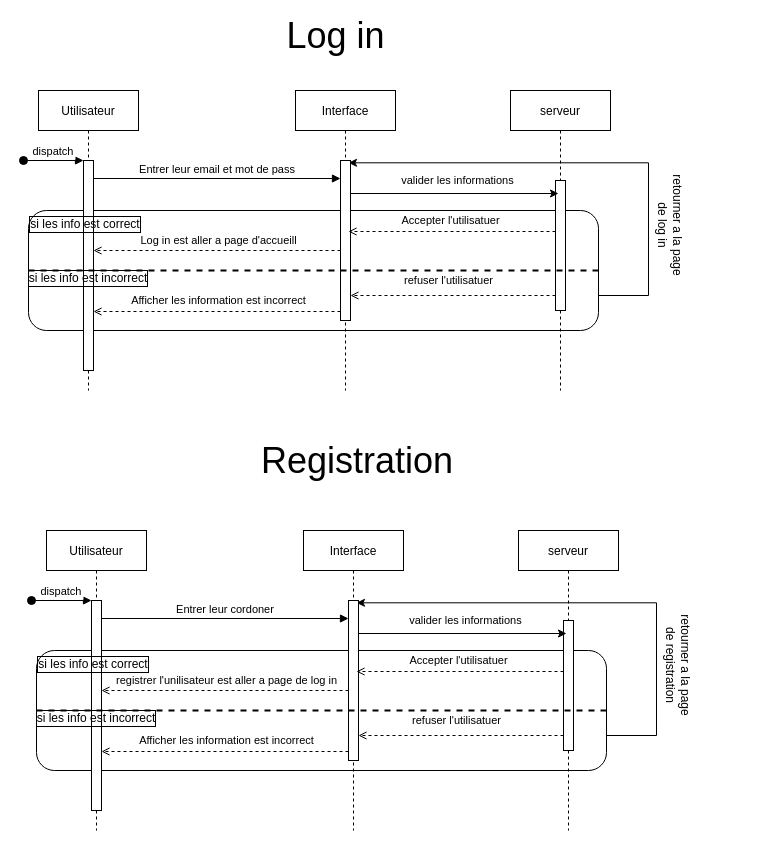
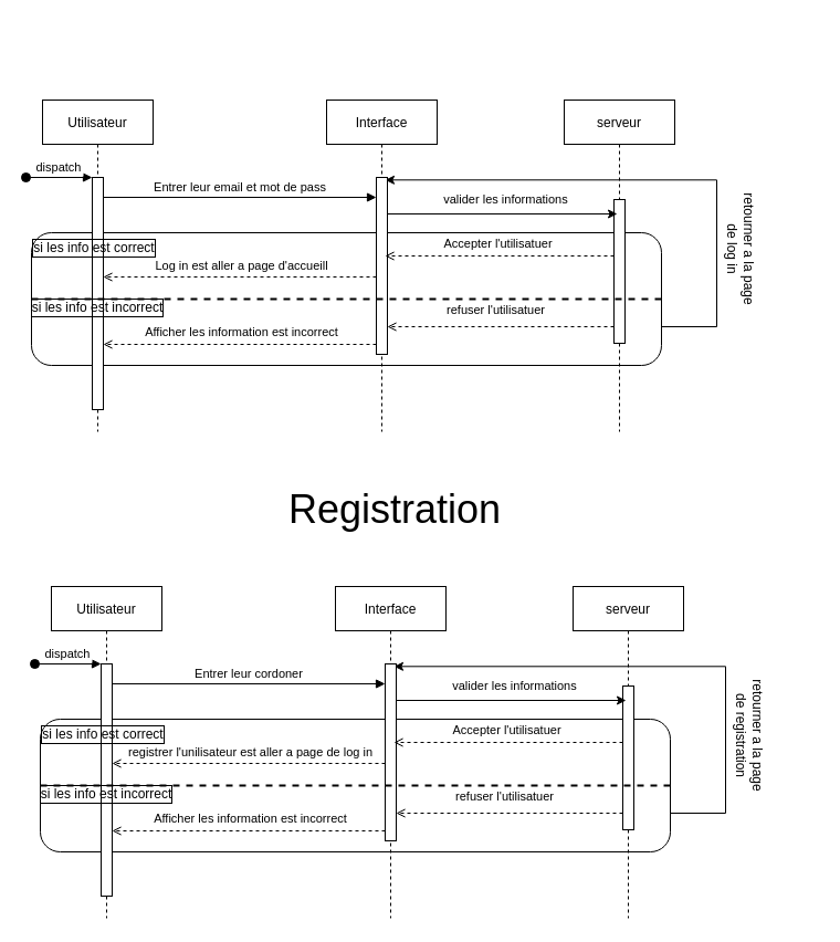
  <mxCell id="0" />
  <mxCell id="1" parent="0" />
  <mxCell id="2" style="edgeStyle=orthogonalEdgeStyle;rounded=0;orthogonalLoop=1;jettySize=auto;html=1;endArrow=classic;endFill=1;strokeWidth=1;entryX=0.53;entryY=0.241;entryDx=0;entryDy=0;entryPerimeter=0;" parent="1" target="7" edge="1"><mxGeometry relative="1" as="geometry"><mxPoint x="358" y="162" as="targetPoint" /><mxPoint x="598" y="295" as="sourcePoint" /><Array as="points"><mxPoint x="648" y="295" /><mxPoint x="648" y="162" /></Array></mxGeometry></mxCell>
  <mxCell id="3" value="" style="rounded=1;whiteSpace=wrap;html=1;" parent="1" vertex="1"><mxGeometry x="28" y="210" width="570" height="120" as="geometry" /></mxCell>
  <mxCell id="4" value="Utilisateur" style="shape=umlLifeline;perimeter=lifelinePerimeter;container=1;collapsible=0;recursiveResize=0;rounded=0;shadow=0;strokeWidth=1;" parent="1" vertex="1"><mxGeometry x="38" y="90" width="100" height="300" as="geometry" /></mxCell>
  <mxCell id="5" value="" style="points=[];perimeter=orthogonalPerimeter;rounded=0;shadow=0;strokeWidth=1;" parent="4" vertex="1"><mxGeometry x="45" y="70" width="10" height="210" as="geometry" /></mxCell>
  <mxCell id="6" value="dispatch" style="verticalAlign=bottom;startArrow=oval;endArrow=block;startSize=8;shadow=0;strokeWidth=1;" parent="4" target="5" edge="1"><mxGeometry relative="1" as="geometry"><mxPoint x="-15" y="70" as="sourcePoint" /></mxGeometry></mxCell>
  <mxCell id="7" value="Interface" style="shape=umlLifeline;perimeter=lifelinePerimeter;container=1;collapsible=0;recursiveResize=0;rounded=0;shadow=0;strokeWidth=1;" parent="1" vertex="1"><mxGeometry x="295" y="90" width="100" height="300" as="geometry" /></mxCell>
  <mxCell id="8" value="" style="points=[];perimeter=orthogonalPerimeter;rounded=0;shadow=0;strokeWidth=1;" parent="7" vertex="1"><mxGeometry x="45" y="70" width="10" height="160" as="geometry" /></mxCell>
  <mxCell id="9" value="Entrer leur email et mot de pass" style="verticalAlign=bottom;endArrow=block;entryX=0;entryY=0;shadow=0;strokeWidth=1;" parent="1" edge="1"><mxGeometry relative="1" as="geometry"><mxPoint x="93" y="178" as="sourcePoint" /><mxPoint x="340" y="178" as="targetPoint" /></mxGeometry></mxCell>
  <mxCell id="10" value="serveur" style="shape=umlLifeline;perimeter=lifelinePerimeter;container=1;collapsible=0;recursiveResize=0;rounded=0;shadow=0;strokeWidth=1;" parent="1" vertex="1"><mxGeometry x="510" y="90" width="100" height="300" as="geometry" /></mxCell>
  <mxCell id="11" value="" style="points=[];perimeter=orthogonalPerimeter;rounded=0;shadow=0;strokeWidth=1;" parent="10" vertex="1"><mxGeometry x="45" y="90" width="10" height="130" as="geometry" /></mxCell>
  <mxCell id="12" value="valider les informations" style="rounded=0;orthogonalLoop=1;jettySize=auto;html=1;" parent="1" edge="1"><mxGeometry x="0.031" y="13" relative="1" as="geometry"><mxPoint x="350" y="193" as="sourcePoint" /><mxPoint x="558" y="193" as="targetPoint" /><mxPoint as="offset" /></mxGeometry></mxCell>
  <mxCell id="13" value="Accepter l'utilisatuer" style="edgeStyle=none;rounded=0;orthogonalLoop=1;jettySize=auto;html=1;endArrow=open;endFill=0;dashed=1;" parent="1" edge="1"><mxGeometry x="0.017" y="-11" relative="1" as="geometry"><mxPoint x="555" y="231" as="sourcePoint" /><mxPoint x="348" y="231" as="targetPoint" /><mxPoint as="offset" /></mxGeometry></mxCell>
  <mxCell id="14" value="si les info est correct" style="text;html=1;strokeColor=none;fillColor=none;align=center;verticalAlign=middle;whiteSpace=wrap;rounded=0;labelBorderColor=default;" parent="1" vertex="1"><mxGeometry x="20" y="209" width="130" height="30" as="geometry" /></mxCell>
  <mxCell id="15" value="Log in est aller a page d'accueill" style="edgeStyle=none;rounded=0;orthogonalLoop=1;jettySize=auto;html=1;dashed=1;endArrow=open;endFill=0;" parent="1" edge="1"><mxGeometry x="-0.012" y="-10" relative="1" as="geometry"><mxPoint x="340" y="250" as="sourcePoint" /><mxPoint x="93" y="250" as="targetPoint" /><mxPoint as="offset" /></mxGeometry></mxCell>
  <mxCell id="16" value="" style="endArrow=none;dashed=1;html=1;rounded=0;exitX=0;exitY=0.5;exitDx=0;exitDy=0;entryX=1;entryY=0.5;entryDx=0;entryDy=0;strokeWidth=2;" parent="1" source="3" target="3" edge="1"><mxGeometry width="50" height="50" relative="1" as="geometry"><mxPoint x="288" y="300" as="sourcePoint" /><mxPoint x="338" y="250" as="targetPoint" /></mxGeometry></mxCell>
  <mxCell id="17" value="si les info est incorrect" style="text;html=1;strokeColor=none;fillColor=none;align=center;verticalAlign=middle;whiteSpace=wrap;rounded=0;labelBorderColor=default;" parent="1" vertex="1"><mxGeometry x="24" y="268" width="128" height="20" as="geometry" /></mxCell>
  <mxCell id="18" value="refuser l'utilisatuer" style="edgeStyle=none;rounded=0;orthogonalLoop=1;jettySize=auto;html=1;dashed=1;endArrow=open;endFill=0;strokeWidth=1;" parent="1" edge="1"><mxGeometry x="0.044" y="-15" relative="1" as="geometry"><mxPoint x="555" y="295" as="sourcePoint" /><mxPoint x="350" y="295" as="targetPoint" /><mxPoint as="offset" /></mxGeometry></mxCell>
  <mxCell id="19" value="Afficher les information est incorrect" style="edgeStyle=none;rounded=0;orthogonalLoop=1;jettySize=auto;html=1;dashed=1;endArrow=open;endFill=0;strokeWidth=1;" parent="1" edge="1"><mxGeometry x="-0.012" y="-11" relative="1" as="geometry"><mxPoint x="340" y="311" as="sourcePoint" /><mxPoint x="93" y="311" as="targetPoint" /><mxPoint as="offset" /></mxGeometry></mxCell>
  <mxCell id="20" style="edgeStyle=none;rounded=0;orthogonalLoop=1;jettySize=auto;html=1;entryX=1;entryY=0.5;entryDx=0;entryDy=0;dashed=1;endArrow=open;endFill=0;strokeWidth=1;" parent="1" source="3" target="3" edge="1"><mxGeometry relative="1" as="geometry" /></mxCell>
  <mxCell id="21" value="retourner a la page de log in" style="text;html=1;strokeColor=none;fillColor=none;align=center;verticalAlign=middle;whiteSpace=wrap;rounded=0;rotation=90;" parent="1" vertex="1"><mxGeometry x="610" y="210" width="120" height="30" as="geometry" /></mxCell>
  <mxCell id="22" style="edgeStyle=orthogonalEdgeStyle;rounded=0;orthogonalLoop=1;jettySize=auto;html=1;endArrow=classic;endFill=1;strokeWidth=1;entryX=0.53;entryY=0.241;entryDx=0;entryDy=0;entryPerimeter=0;" parent="1" target="27" edge="1"><mxGeometry relative="1" as="geometry"><mxPoint x="366" y="602" as="targetPoint" /><mxPoint x="606" y="735" as="sourcePoint" /><Array as="points"><mxPoint x="656" y="735" /><mxPoint x="656" y="602" /></Array></mxGeometry></mxCell>
  <mxCell id="23" value="" style="rounded=1;whiteSpace=wrap;html=1;" parent="1" vertex="1"><mxGeometry x="36" y="650" width="570" height="120" as="geometry" /></mxCell>
  <mxCell id="24" value="Utilisateur" style="shape=umlLifeline;perimeter=lifelinePerimeter;container=1;collapsible=0;recursiveResize=0;rounded=0;shadow=0;strokeWidth=1;" parent="1" vertex="1"><mxGeometry x="46" y="530" width="100" height="300" as="geometry" /></mxCell>
  <mxCell id="25" value="" style="points=[];perimeter=orthogonalPerimeter;rounded=0;shadow=0;strokeWidth=1;" parent="24" vertex="1"><mxGeometry x="45" y="70" width="10" height="210" as="geometry" /></mxCell>
  <mxCell id="26" value="dispatch" style="verticalAlign=bottom;startArrow=oval;endArrow=block;startSize=8;shadow=0;strokeWidth=1;" parent="24" target="25" edge="1"><mxGeometry relative="1" as="geometry"><mxPoint x="-15" y="70" as="sourcePoint" /></mxGeometry></mxCell>
  <mxCell id="27" value="Interface" style="shape=umlLifeline;perimeter=lifelinePerimeter;container=1;collapsible=0;recursiveResize=0;rounded=0;shadow=0;strokeWidth=1;" parent="1" vertex="1"><mxGeometry x="303" y="530" width="100" height="300" as="geometry" /></mxCell>
  <mxCell id="28" value="" style="points=[];perimeter=orthogonalPerimeter;rounded=0;shadow=0;strokeWidth=1;" parent="27" vertex="1"><mxGeometry x="45" y="70" width="10" height="160" as="geometry" /></mxCell>
  <mxCell id="29" value="Entrer leur cordoner" style="verticalAlign=bottom;endArrow=block;entryX=0;entryY=0;shadow=0;strokeWidth=1;" parent="1" edge="1"><mxGeometry relative="1" as="geometry"><mxPoint x="101" y="618" as="sourcePoint" /><mxPoint x="348" y="618" as="targetPoint" /></mxGeometry></mxCell>
  <mxCell id="30" value="serveur" style="shape=umlLifeline;perimeter=lifelinePerimeter;container=1;collapsible=0;recursiveResize=0;rounded=0;shadow=0;strokeWidth=1;" parent="1" vertex="1"><mxGeometry x="518" y="530" width="100" height="300" as="geometry" /></mxCell>
  <mxCell id="31" value="" style="points=[];perimeter=orthogonalPerimeter;rounded=0;shadow=0;strokeWidth=1;" parent="30" vertex="1"><mxGeometry x="45" y="90" width="10" height="130" as="geometry" /></mxCell>
  <mxCell id="32" value="valider les informations" style="rounded=0;orthogonalLoop=1;jettySize=auto;html=1;" parent="1" edge="1"><mxGeometry x="0.031" y="13" relative="1" as="geometry"><mxPoint x="358" y="633" as="sourcePoint" /><mxPoint x="566" y="633" as="targetPoint" /><mxPoint as="offset" /></mxGeometry></mxCell>
  <mxCell id="33" value="Accepter l'utilisatuer" style="edgeStyle=none;rounded=0;orthogonalLoop=1;jettySize=auto;html=1;endArrow=open;endFill=0;dashed=1;" parent="1" edge="1"><mxGeometry x="0.017" y="-11" relative="1" as="geometry"><mxPoint x="563" y="671" as="sourcePoint" /><mxPoint x="356" y="671" as="targetPoint" /><mxPoint as="offset" /></mxGeometry></mxCell>
  <mxCell id="34" value="si les info est correct" style="text;html=1;strokeColor=none;fillColor=none;align=center;verticalAlign=middle;whiteSpace=wrap;rounded=0;labelBorderColor=default;" parent="1" vertex="1"><mxGeometry x="28" y="649" width="130" height="30" as="geometry" /></mxCell>
  <mxCell id="35" value="registrer l'unilisateur est aller a page de log in" style="edgeStyle=none;rounded=0;orthogonalLoop=1;jettySize=auto;html=1;dashed=1;endArrow=open;endFill=0;" parent="1" edge="1"><mxGeometry x="-0.012" y="-10" relative="1" as="geometry"><mxPoint x="348" y="690" as="sourcePoint" /><mxPoint x="101" y="690" as="targetPoint" /><mxPoint as="offset" /></mxGeometry></mxCell>
  <mxCell id="36" value="" style="endArrow=none;dashed=1;html=1;rounded=0;exitX=0;exitY=0.5;exitDx=0;exitDy=0;entryX=1;entryY=0.5;entryDx=0;entryDy=0;strokeWidth=2;" parent="1" source="23" target="23" edge="1"><mxGeometry width="50" height="50" relative="1" as="geometry"><mxPoint x="296" y="740" as="sourcePoint" /><mxPoint x="346" y="690" as="targetPoint" /></mxGeometry></mxCell>
  <mxCell id="37" value="si les info est incorrect" style="text;html=1;strokeColor=none;fillColor=none;align=center;verticalAlign=middle;whiteSpace=wrap;rounded=0;labelBorderColor=default;" parent="1" vertex="1"><mxGeometry x="32" y="708" width="128" height="20" as="geometry" /></mxCell>
  <mxCell id="38" value="refuser l'utilisatuer" style="edgeStyle=none;rounded=0;orthogonalLoop=1;jettySize=auto;html=1;dashed=1;endArrow=open;endFill=0;strokeWidth=1;" parent="1" edge="1"><mxGeometry x="0.044" y="-15" relative="1" as="geometry"><mxPoint x="563" y="735" as="sourcePoint" /><mxPoint x="358" y="735" as="targetPoint" /><mxPoint as="offset" /></mxGeometry></mxCell>
  <mxCell id="39" value="Afficher les information est incorrect" style="edgeStyle=none;rounded=0;orthogonalLoop=1;jettySize=auto;html=1;dashed=1;endArrow=open;endFill=0;strokeWidth=1;" parent="1" edge="1"><mxGeometry x="-0.012" y="-11" relative="1" as="geometry"><mxPoint x="348" y="751" as="sourcePoint" /><mxPoint x="101" y="751" as="targetPoint" /><mxPoint as="offset" /></mxGeometry></mxCell>
  <mxCell id="40" style="edgeStyle=none;rounded=0;orthogonalLoop=1;jettySize=auto;html=1;entryX=1;entryY=0.5;entryDx=0;entryDy=0;dashed=1;endArrow=open;endFill=0;strokeWidth=1;" parent="1" source="23" target="23" edge="1"><mxGeometry relative="1" as="geometry" /></mxCell>
  <mxCell id="41" value="retourner a la page de registration" style="text;html=1;strokeColor=none;fillColor=none;align=center;verticalAlign=middle;whiteSpace=wrap;rounded=0;rotation=90;" parent="1" vertex="1"><mxGeometry x="618" y="650" width="120" height="30" as="geometry" /></mxCell>
  <mxCell id="42" value="&lt;font style=&quot;font-size: 36px&quot;&gt;Registration&lt;/font&gt;" style="text;html=1;strokeColor=none;fillColor=none;align=center;verticalAlign=middle;whiteSpace=wrap;rounded=0;labelBorderColor=none;" parent="1" vertex="1"><mxGeometry x="307" y="445" width="100" height="30" as="geometry" /></mxCell>
- <mxCell id="43" value="&lt;span style=&quot;font-size: 36px&quot;&gt;Log in&lt;/span&gt;" style="text;html=1;strokeColor=none;fillColor=none;align=center;verticalAlign=middle;whiteSpace=wrap;rounded=0;labelBorderColor=none;" parent="1" vertex="1"><mxGeometry x="263" y="20" width="145" height="30" as="geometry" /></mxCell>
